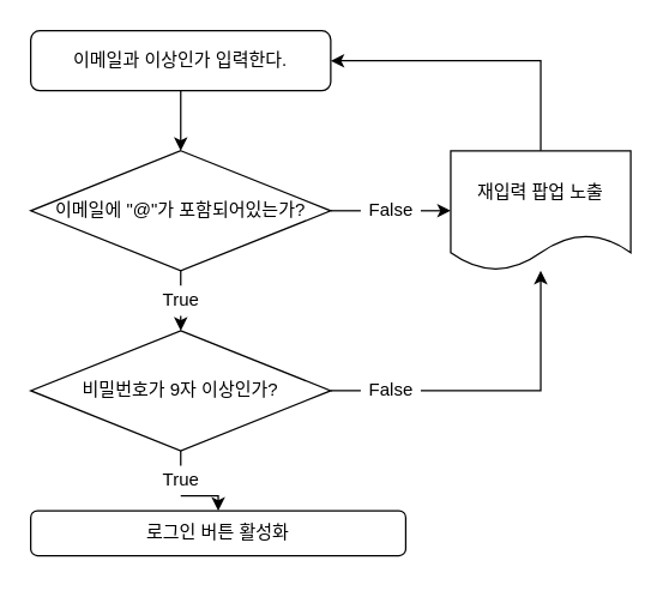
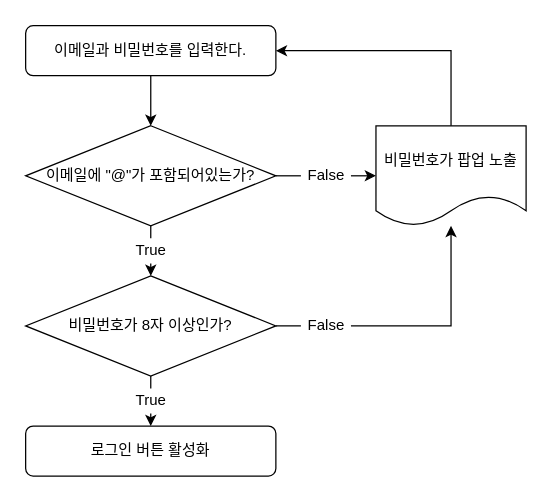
  <mxCell id="0" />
  <mxCell id="1" parent="0" />
- <mxCell id="2" value="이메일과 이상인가 입력한다." style="rounded=1;whiteSpace=wrap;html=1;fontSize=12;glass=0;strokeWidth=1;shadow=0;" parent="1" vertex="1"><mxGeometry x="20" y="20" width="200" height="40" as="geometry" /></mxCell>
+ <mxCell id="2" value="이메일과 비밀번호를 입력한다." style="rounded=1;whiteSpace=wrap;html=1;fontSize=12;glass=0;strokeWidth=1;shadow=0;" parent="1" vertex="1"><mxGeometry x="20" y="20" width="200" height="40" as="geometry" /></mxCell>
  <mxCell id="3" style="edgeStyle=orthogonalEdgeStyle;rounded=0;orthogonalLoop=1;jettySize=auto;html=1;exitX=0.5;exitY=1;exitDx=0;exitDy=0;entryX=0.5;entryY=0;entryDx=0;entryDy=0;fillColor=#000000;startArrow=none;" edge="1" parent="1" source="17" target="10"><mxGeometry relative="1" as="geometry" /></mxCell>
  <mxCell id="4" style="edgeStyle=orthogonalEdgeStyle;rounded=0;orthogonalLoop=1;jettySize=auto;html=1;exitX=1;exitY=0.5;exitDx=0;exitDy=0;fillColor=#000000;entryX=0;entryY=0.5;entryDx=0;entryDy=0;startArrow=none;" edge="1" parent="1" source="15" target="13"><mxGeometry relative="1" as="geometry"><mxPoint x="290" y="140" as="targetPoint" /></mxGeometry></mxCell>
  <mxCell id="5" style="edgeStyle=orthogonalEdgeStyle;rounded=0;orthogonalLoop=1;jettySize=auto;html=1;exitX=0.5;exitY=1;exitDx=0;exitDy=0;fillColor=#000000;" edge="1" parent="1" source="6"><mxGeometry relative="1" as="geometry"><mxPoint x="120" y="160" as="targetPoint" /></mxGeometry></mxCell>
  <mxCell id="6" value="이메일에 &quot;@&quot;가 포함되어있는가?" style="rhombus;whiteSpace=wrap;html=1;shadow=0;fontFamily=Helvetica;fontSize=12;align=center;strokeWidth=1;spacing=6;spacingTop=0;" parent="1" vertex="1"><mxGeometry x="20" y="100" width="200" height="80" as="geometry" /></mxCell>
  <mxCell id="7" style="edgeStyle=orthogonalEdgeStyle;rounded=0;orthogonalLoop=1;jettySize=auto;html=1;exitX=0.5;exitY=0;exitDx=0;exitDy=0;" edge="1" parent="1"><mxGeometry relative="1" as="geometry"><mxPoint x="360" y="140" as="sourcePoint" /><mxPoint x="220" y="40" as="targetPoint" /><Array as="points"><mxPoint x="360" y="40" /><mxPoint x="220" y="40" /></Array></mxGeometry></mxCell>
  <mxCell id="8" style="edgeStyle=orthogonalEdgeStyle;rounded=0;orthogonalLoop=1;jettySize=auto;html=1;exitX=1;exitY=0.5;exitDx=0;exitDy=0;fillColor=#000000;startArrow=none;" edge="1" parent="1" source="21" target="13"><mxGeometry relative="1" as="geometry"><mxPoint x="360" y="220" as="targetPoint" /></mxGeometry></mxCell>
  <mxCell id="9" style="edgeStyle=orthogonalEdgeStyle;rounded=0;orthogonalLoop=1;jettySize=auto;html=1;exitX=0.5;exitY=1;exitDx=0;exitDy=0;entryX=0.5;entryY=0;entryDx=0;entryDy=0;fillColor=#000000;startArrow=none;" edge="1" parent="1" source="19" target="11"><mxGeometry relative="1" as="geometry" /></mxCell>
- <mxCell id="10" value="비밀번호가 9자 이상인가?" style="rhombus;whiteSpace=wrap;html=1;shadow=0;fontFamily=Helvetica;fontSize=12;align=center;strokeWidth=1;spacing=6;spacingTop=0;verticalAlign=middle;" parent="1" vertex="1"><mxGeometry x="20" y="220" width="200" height="80" as="geometry" /></mxCell>
- <mxCell id="11" value="로그인 버튼 활성화" style="rounded=1;whiteSpace=wrap;html=1;fontSize=12;glass=0;strokeWidth=1;shadow=0;" parent="1" vertex="1"><mxGeometry x="20" y="340" width="250" height="30" as="geometry" /></mxCell>
+ <mxCell id="10" value="비밀번호가 8자 이상인가?" style="rhombus;whiteSpace=wrap;html=1;shadow=0;fontFamily=Helvetica;fontSize=12;align=center;strokeWidth=1;spacing=6;spacingTop=0;verticalAlign=middle;" parent="1" vertex="1"><mxGeometry x="20" y="220" width="200" height="80" as="geometry" /></mxCell>
+ <mxCell id="11" value="로그인 버튼 활성화" style="rounded=1;whiteSpace=wrap;html=1;fontSize=12;glass=0;strokeWidth=1;shadow=0;" parent="1" vertex="1"><mxGeometry x="20" y="340" width="200" height="40" as="geometry" /></mxCell>
  <mxCell id="12" value="" style="endArrow=classic;html=1;rounded=0;fillColor=#000000;" edge="1" parent="1" target="6"><mxGeometry width="50" height="50" relative="1" as="geometry"><mxPoint x="120" y="60" as="sourcePoint" /><mxPoint x="260" y="310" as="targetPoint" /></mxGeometry></mxCell>
- <mxCell id="13" value="재입력 팝업 노출" style="shape=document;whiteSpace=wrap;html=1;boundedLbl=1;spacing=2;" vertex="1" parent="1"><mxGeometry x="300" y="100" width="120" height="80" as="geometry" /></mxCell>
+ <mxCell id="13" value="비밀번호가 팝업 노출" style="shape=document;whiteSpace=wrap;html=1;boundedLbl=1;spacing=2;" vertex="1" parent="1"><mxGeometry x="300" y="100" width="120" height="80" as="geometry" /></mxCell>
  <mxCell id="14" style="edgeStyle=orthogonalEdgeStyle;rounded=0;orthogonalLoop=1;jettySize=auto;html=1;exitX=0.5;exitY=1;exitDx=0;exitDy=0;fillColor=#000000;" edge="1" parent="1" source="2" target="2"><mxGeometry relative="1" as="geometry" /></mxCell>
  <mxCell id="15" value="False" style="text;html=1;align=center;verticalAlign=middle;resizable=0;points=[];autosize=1;strokeColor=none;fillColor=none;" vertex="1" parent="1"><mxGeometry x="240" y="130" width="40" height="20" as="geometry" /></mxCell>
  <mxCell id="16" value="" style="edgeStyle=orthogonalEdgeStyle;rounded=0;orthogonalLoop=1;jettySize=auto;html=1;exitX=1;exitY=0.5;exitDx=0;exitDy=0;fillColor=#000000;entryX=0;entryY=0.5;entryDx=0;entryDy=0;endArrow=none;" edge="1" parent="1" source="6" target="15"><mxGeometry relative="1" as="geometry"><mxPoint x="220" y="140" as="sourcePoint" /><mxPoint x="300" y="140" as="targetPoint" /></mxGeometry></mxCell>
  <mxCell id="17" value="True" style="text;html=1;align=center;verticalAlign=middle;resizable=0;points=[];autosize=1;strokeColor=none;fillColor=none;" vertex="1" parent="1"><mxGeometry x="100" y="190" width="40" height="20" as="geometry" /></mxCell>
  <mxCell id="18" value="" style="edgeStyle=orthogonalEdgeStyle;rounded=0;orthogonalLoop=1;jettySize=auto;html=1;exitX=0.5;exitY=1;exitDx=0;exitDy=0;entryX=0.5;entryY=0;entryDx=0;entryDy=0;fillColor=#000000;endArrow=none;" edge="1" parent="1" source="6" target="17"><mxGeometry relative="1" as="geometry"><mxPoint x="120" y="180" as="sourcePoint" /><mxPoint x="120" y="220" as="targetPoint" /></mxGeometry></mxCell>
  <mxCell id="19" value="True" style="text;html=1;align=center;verticalAlign=middle;resizable=0;points=[];autosize=1;strokeColor=none;fillColor=none;" vertex="1" parent="1"><mxGeometry x="100" y="310" width="40" height="20" as="geometry" /></mxCell>
  <mxCell id="20" value="" style="edgeStyle=orthogonalEdgeStyle;rounded=0;orthogonalLoop=1;jettySize=auto;html=1;exitX=0.5;exitY=1;exitDx=0;exitDy=0;entryX=0.5;entryY=0;entryDx=0;entryDy=0;fillColor=#000000;endArrow=none;" edge="1" parent="1" source="10" target="19"><mxGeometry relative="1" as="geometry"><mxPoint x="120" y="300" as="sourcePoint" /><mxPoint x="120" y="340" as="targetPoint" /></mxGeometry></mxCell>
  <mxCell id="21" value="False" style="text;html=1;align=center;verticalAlign=middle;resizable=0;points=[];autosize=1;strokeColor=none;fillColor=none;" vertex="1" parent="1"><mxGeometry x="240" y="250" width="40" height="20" as="geometry" /></mxCell>
  <mxCell id="22" value="" style="edgeStyle=orthogonalEdgeStyle;rounded=0;orthogonalLoop=1;jettySize=auto;html=1;exitX=1;exitY=0.5;exitDx=0;exitDy=0;fillColor=#000000;endArrow=none;" edge="1" parent="1" source="10" target="21"><mxGeometry relative="1" as="geometry"><mxPoint x="220" y="260" as="sourcePoint" /><mxPoint x="360" y="180" as="targetPoint" /></mxGeometry></mxCell>
